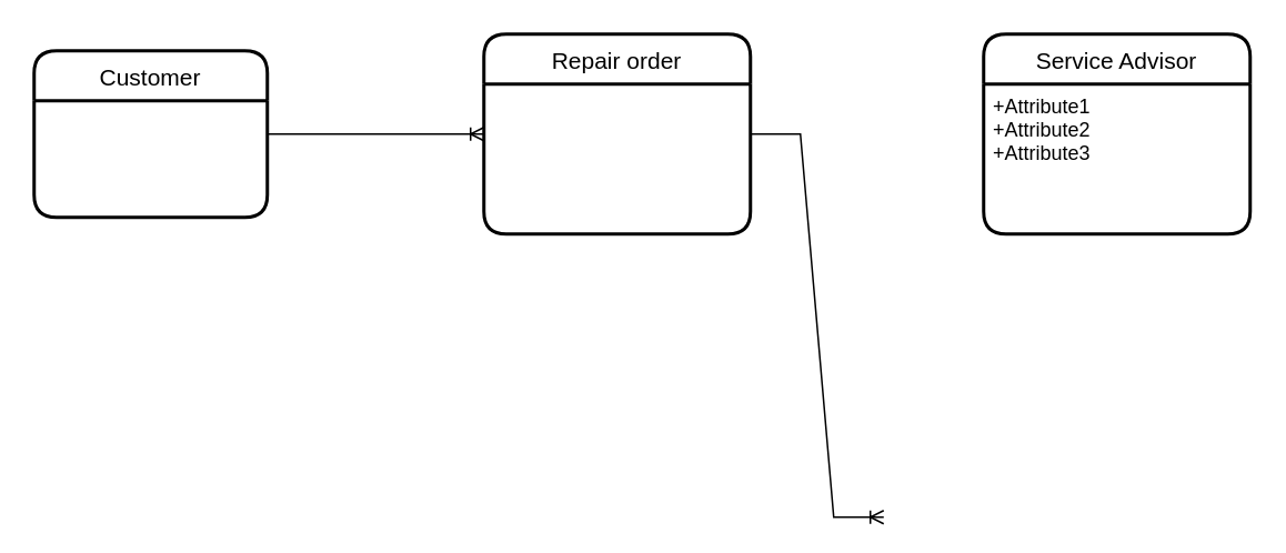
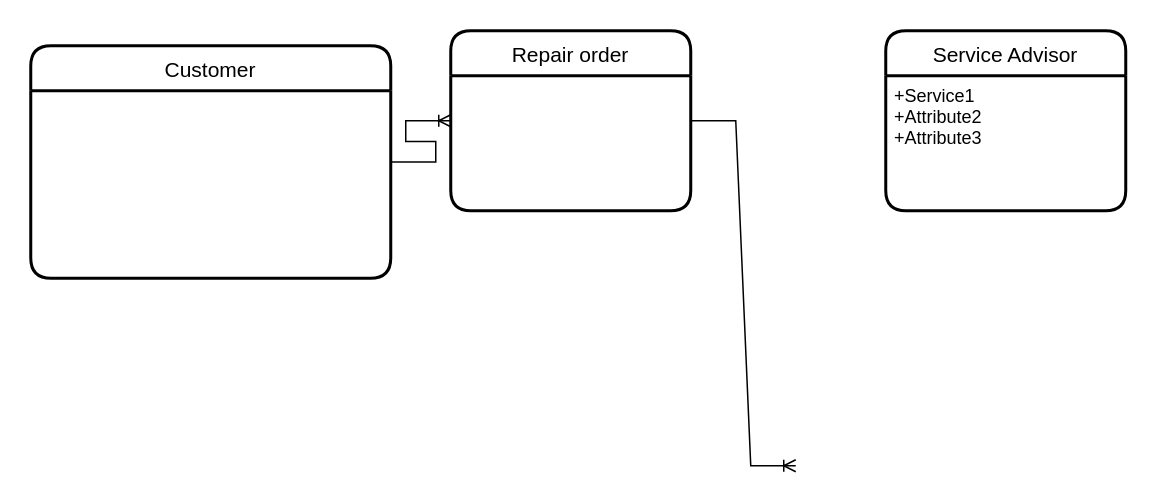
  <mxCell id="0" />
  <mxCell id="1" parent="0" />
- <mxCell id="2" value="Customer" style="swimlane;childLayout=stackLayout;horizontal=1;startSize=30;horizontalStack=0;rounded=1;fontSize=14;fontStyle=0;strokeWidth=2;resizeParent=0;resizeLast=1;shadow=0;dashed=0;align=center;" vertex="1" parent="1"><mxGeometry x="20" y="30" width="140" height="100" as="geometry" /></mxCell>
- <mxCell id="3" value="Repair order" style="swimlane;childLayout=stackLayout;horizontal=1;startSize=30;horizontalStack=0;rounded=1;fontSize=14;fontStyle=0;strokeWidth=2;resizeParent=0;resizeLast=1;shadow=0;dashed=0;align=center;" vertex="1" parent="1"><mxGeometry x="290" y="20" width="160" height="120" as="geometry" /></mxCell>
+ <mxCell id="2" value="Customer" style="swimlane;childLayout=stackLayout;horizontal=1;startSize=30;horizontalStack=0;rounded=1;fontSize=14;fontStyle=0;strokeWidth=2;resizeParent=0;resizeLast=1;shadow=0;dashed=0;align=center;" vertex="1" parent="1"><mxGeometry x="20" y="30" width="240" height="155" as="geometry" /></mxCell>
+ <mxCell id="3" value="Repair order" style="swimlane;childLayout=stackLayout;horizontal=1;startSize=30;horizontalStack=0;rounded=1;fontSize=14;fontStyle=0;strokeWidth=2;resizeParent=0;resizeLast=1;shadow=0;dashed=0;align=center;" vertex="1" parent="1"><mxGeometry x="300" y="20" width="160" height="120" as="geometry" /></mxCell>
  <mxCell id="4" value="Service Advisor" style="swimlane;childLayout=stackLayout;horizontal=1;startSize=30;horizontalStack=0;rounded=1;fontSize=14;fontStyle=0;strokeWidth=2;resizeParent=0;resizeLast=1;shadow=0;dashed=0;align=center;" vertex="1" parent="1"><mxGeometry x="590" y="20" width="160" height="120" as="geometry" /></mxCell>
- <mxCell id="5" value="+Attribute1&#10;+Attribute2&#10;+Attribute3" style="align=left;strokeColor=none;fillColor=none;spacingLeft=4;fontSize=12;verticalAlign=top;resizable=0;rotatable=0;part=1;" vertex="1" parent="4"><mxGeometry y="30" width="160" height="90" as="geometry" /></mxCell>
+ <mxCell id="5" value="+Service1&#10;+Attribute2&#10;+Attribute3" style="align=left;strokeColor=none;fillColor=none;spacingLeft=4;fontSize=12;verticalAlign=top;resizable=0;rotatable=0;part=1;" vertex="1" parent="4"><mxGeometry y="30" width="160" height="90" as="geometry" /></mxCell>
  <mxCell id="6" value="" style="edgeStyle=entityRelationEdgeStyle;fontSize=12;html=1;endArrow=ERoneToMany;rounded=0;exitX=1;exitY=0.5;exitDx=0;exitDy=0;entryX=0;entryY=0.5;entryDx=0;entryDy=0;" edge="1" parent="1" source="2" target="3"><mxGeometry width="100" height="100" relative="1" as="geometry"><mxPoint x="390" y="220" as="sourcePoint" /><mxPoint x="490" y="120" as="targetPoint" /></mxGeometry></mxCell>
  <mxCell id="7" value="" style="edgeStyle=entityRelationEdgeStyle;fontSize=12;html=1;endArrow=ERoneToMany;rounded=0;exitX=1;exitY=0.5;exitDx=0;exitDy=0;" edge="1" parent="1" source="3"><mxGeometry width="100" height="100" relative="1" as="geometry"><mxPoint x="390" y="220" as="sourcePoint" /><mxPoint x="530" y="310" as="targetPoint" /></mxGeometry></mxCell>
